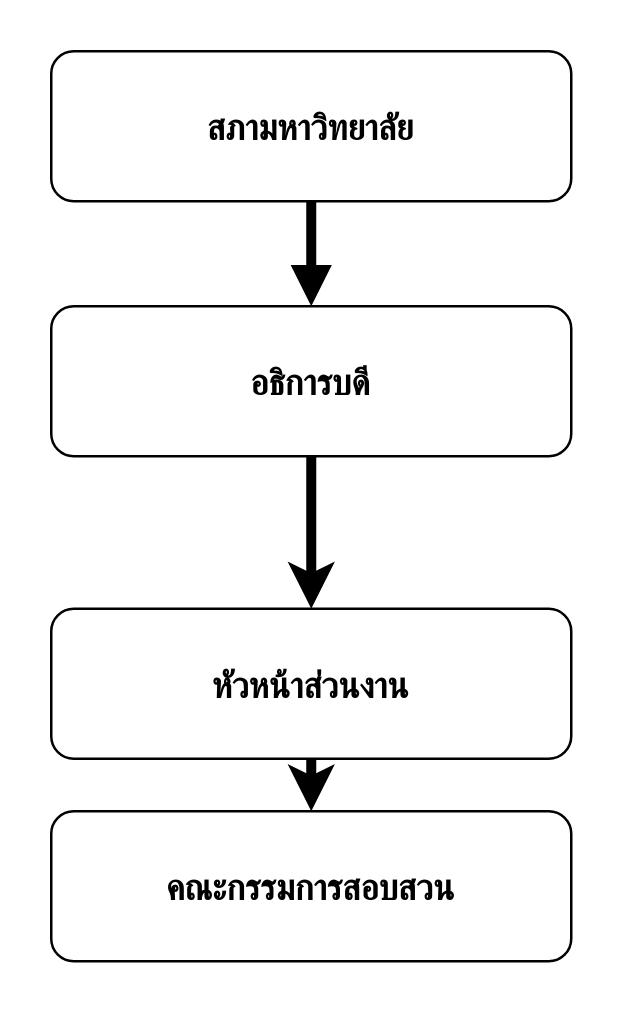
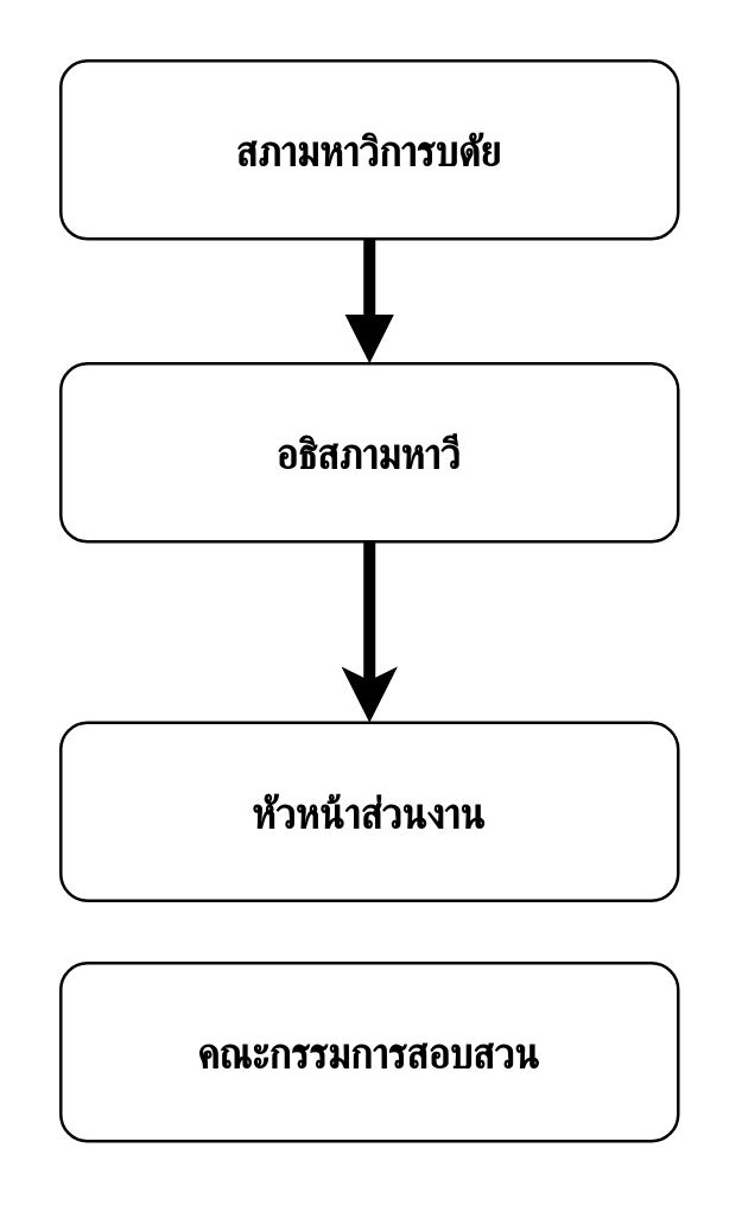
  <mxCell id="0" />
  <mxCell id="1" parent="0" />
- <mxCell id="2" value="สภามหาวิทยาลัย" style="rounded=1;fillColor=none;strokeColor=#000000;shadow=0;gradientColor=none;fontStyle=1;fontColor=#000000;fontSize=14;" parent="1" vertex="1"><mxGeometry x="20" y="20" width="208" height="60" as="geometry" /></mxCell>
+ <mxCell id="2" value="สภามหาวิการบดัย" style="rounded=1;fillColor=none;strokeColor=#000000;shadow=0;gradientColor=none;fontStyle=1;fontColor=#000000;fontSize=14;" parent="1" vertex="1"><mxGeometry x="20" y="20" width="208" height="60" as="geometry" /></mxCell>
  <mxCell id="3" style="edgeStyle=orthogonalEdgeStyle;rounded=1;orthogonalLoop=1;jettySize=auto;html=1;exitX=0.5;exitY=1;exitDx=0;exitDy=0;entryX=0.5;entryY=0;entryDx=0;entryDy=0;strokeWidth=4;shadow=0;" edge="1" parent="1" source="4" target="6"><mxGeometry relative="1" as="geometry" /></mxCell>
- <mxCell id="4" value="อธิการบดี" style="rounded=1;fillColor=none;strokeColor=#000000;shadow=0;gradientColor=none;fontStyle=1;fontColor=#000000;fontSize=14;" parent="1" vertex="1"><mxGeometry x="20" y="122" width="208" height="60" as="geometry" /></mxCell>
- <mxCell id="5" style="edgeStyle=orthogonalEdgeStyle;rounded=1;orthogonalLoop=1;jettySize=auto;html=1;exitX=0.5;exitY=1;exitDx=0;exitDy=0;strokeColor=#000000;strokeWidth=4;fontColor=#000000;shadow=0;" edge="1" parent="1" source="6" target="7"><mxGeometry relative="1" as="geometry" /></mxCell>
+ <mxCell id="4" value="อธิสภามหาวี" style="rounded=1;fillColor=none;strokeColor=#000000;shadow=0;gradientColor=none;fontStyle=1;fontColor=#000000;fontSize=14;" parent="1" vertex="1"><mxGeometry x="20" y="122" width="208" height="60" as="geometry" /></mxCell>
  <mxCell id="6" value="หัวหน้าส่วนงาน" style="rounded=1;fillColor=none;strokeColor=#000000;shadow=0;gradientColor=none;fontStyle=1;fontColor=#000000;fontSize=14;" parent="1" vertex="1"><mxGeometry x="20" y="243" width="208" height="60" as="geometry" /></mxCell>
  <mxCell id="7" value="คณะกรรมการสอบสวน" style="rounded=1;fillColor=#ffffff;strokeColor=#000000;shadow=0;gradientColor=none;fontStyle=1;fontColor=#000000;fontSize=14;" parent="1" vertex="1"><mxGeometry x="20" y="324" width="208" height="60" as="geometry" /></mxCell>
  <mxCell id="8" value="" style="edgeStyle=elbowEdgeStyle;elbow=vertical;strokeWidth=4;endArrow=block;endFill=1;fontStyle=1;strokeColor=#000000;shadow=0;" parent="1" source="2" target="4" edge="1"><mxGeometry x="22" y="165.5" width="100" height="100" as="geometry"><mxPoint x="-630" y="79.5" as="sourcePoint" /><mxPoint x="-530" y="-20.5" as="targetPoint" /></mxGeometry></mxCell>
